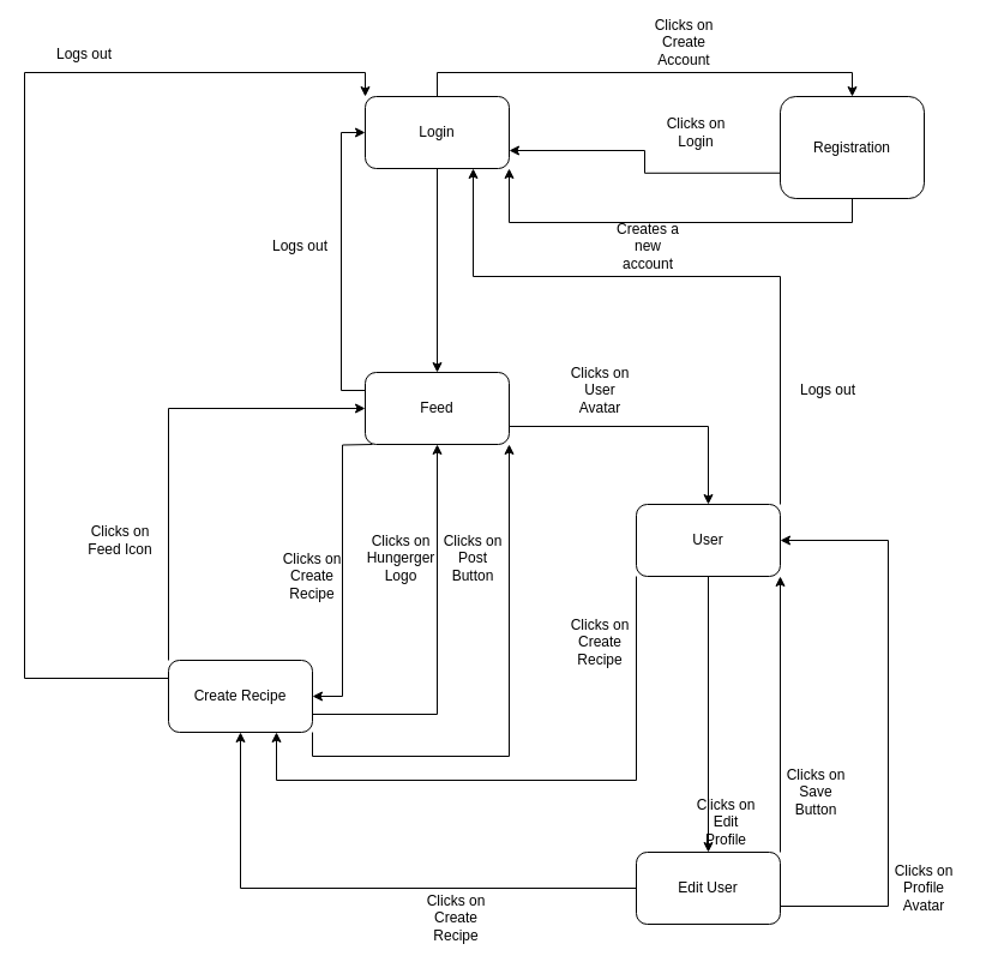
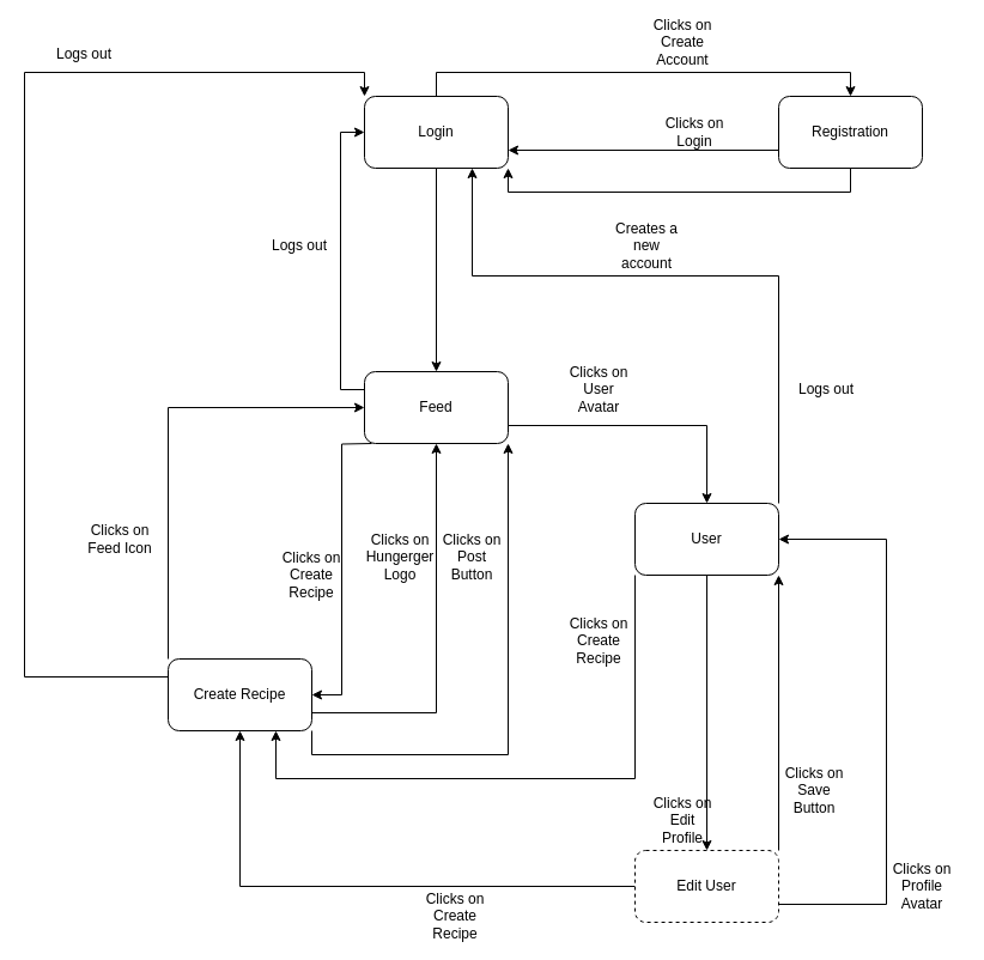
  <mxCell id="0" />
  <mxCell id="1" parent="0" />
  <mxCell id="2" style="edgeStyle=orthogonalEdgeStyle;rounded=0;orthogonalLoop=1;jettySize=auto;html=1;exitX=0.5;exitY=0;exitDx=0;exitDy=0;entryX=0.5;entryY=0;entryDx=0;entryDy=0;" edge="1" parent="1" source="4" target="7"><mxGeometry relative="1" as="geometry" /></mxCell>
  <mxCell id="3" style="edgeStyle=orthogonalEdgeStyle;rounded=0;orthogonalLoop=1;jettySize=auto;html=1;exitX=0.5;exitY=1;exitDx=0;exitDy=0;entryX=0.5;entryY=0;entryDx=0;entryDy=0;" edge="1" parent="1" source="4" target="14"><mxGeometry relative="1" as="geometry" /></mxCell>
  <mxCell id="4" value="Login" style="rounded=1;whiteSpace=wrap;html=1;" vertex="1" parent="1"><mxGeometry x="304" y="80" width="120" height="60" as="geometry" /></mxCell>
  <mxCell id="5" style="edgeStyle=orthogonalEdgeStyle;rounded=0;orthogonalLoop=1;jettySize=auto;html=1;exitX=0.5;exitY=1;exitDx=0;exitDy=0;entryX=1;entryY=1;entryDx=0;entryDy=0;" edge="1" parent="1" source="7" target="4"><mxGeometry relative="1" as="geometry" /></mxCell>
  <mxCell id="6" style="edgeStyle=orthogonalEdgeStyle;rounded=0;orthogonalLoop=1;jettySize=auto;html=1;exitX=0;exitY=0.75;exitDx=0;exitDy=0;entryX=1;entryY=0.75;entryDx=0;entryDy=0;" edge="1" parent="1" source="7" target="4"><mxGeometry relative="1" as="geometry" /></mxCell>
- <mxCell id="7" value="Registration" style="rounded=1;whiteSpace=wrap;html=1;" vertex="1" parent="1"><mxGeometry x="650" y="80" width="120" height="85" as="geometry" /></mxCell>
+ <mxCell id="7" value="Registration" style="rounded=1;whiteSpace=wrap;html=1;" vertex="1" parent="1"><mxGeometry x="650" y="80" width="120" height="60" as="geometry" /></mxCell>
  <mxCell id="8" value="Clicks on Create Account" style="text;html=1;strokeColor=none;fillColor=none;align=center;verticalAlign=middle;whiteSpace=wrap;rounded=0;" vertex="1" parent="1"><mxGeometry x="540" y="20" width="60" height="30" as="geometry" /></mxCell>
  <mxCell id="9" value="Creates a new account" style="text;html=1;strokeColor=none;fillColor=none;align=center;verticalAlign=middle;whiteSpace=wrap;rounded=0;" vertex="1" parent="1"><mxGeometry x="510" y="190" width="60" height="30" as="geometry" /></mxCell>
  <mxCell id="10" value="Clicks on Login" style="text;html=1;strokeColor=none;fillColor=none;align=center;verticalAlign=middle;whiteSpace=wrap;rounded=0;" vertex="1" parent="1"><mxGeometry x="550" y="95" width="60" height="30" as="geometry" /></mxCell>
  <mxCell id="11" style="edgeStyle=orthogonalEdgeStyle;rounded=0;orthogonalLoop=1;jettySize=auto;html=1;exitX=1;exitY=0.75;exitDx=0;exitDy=0;entryX=0.5;entryY=0;entryDx=0;entryDy=0;" edge="1" parent="1" source="14" target="18"><mxGeometry relative="1" as="geometry" /></mxCell>
  <mxCell id="12" style="edgeStyle=orthogonalEdgeStyle;rounded=0;orthogonalLoop=1;jettySize=auto;html=1;exitX=0;exitY=0.25;exitDx=0;exitDy=0;entryX=0;entryY=0.5;entryDx=0;entryDy=0;" edge="1" parent="1" source="14" target="4"><mxGeometry relative="1" as="geometry" /></mxCell>
  <mxCell id="13" style="edgeStyle=orthogonalEdgeStyle;rounded=0;orthogonalLoop=1;jettySize=auto;html=1;entryX=1;entryY=0.5;entryDx=0;entryDy=0;" edge="1" parent="1" target="25"><mxGeometry relative="1" as="geometry"><mxPoint x="280" y="460" as="targetPoint" /><mxPoint x="310" y="370" as="sourcePoint" /></mxGeometry></mxCell>
  <mxCell id="14" value="Feed" style="rounded=1;whiteSpace=wrap;html=1;" vertex="1" parent="1"><mxGeometry x="304" y="310" width="120" height="60" as="geometry" /></mxCell>
  <mxCell id="15" style="edgeStyle=orthogonalEdgeStyle;rounded=0;orthogonalLoop=1;jettySize=auto;html=1;exitX=1;exitY=0;exitDx=0;exitDy=0;entryX=0.75;entryY=1;entryDx=0;entryDy=0;" edge="1" parent="1" source="18" target="4"><mxGeometry relative="1" as="geometry"><mxPoint x="640" y="320" as="targetPoint" /><Array as="points"><mxPoint x="650" y="230" /><mxPoint x="394" y="230" /></Array></mxGeometry></mxCell>
  <mxCell id="16" style="edgeStyle=orthogonalEdgeStyle;rounded=0;orthogonalLoop=1;jettySize=auto;html=1;exitX=0;exitY=1;exitDx=0;exitDy=0;entryX=0.75;entryY=1;entryDx=0;entryDy=0;" edge="1" parent="1" source="18" target="25"><mxGeometry relative="1" as="geometry"><Array as="points"><mxPoint x="530" y="650" /><mxPoint x="230" y="650" /></Array></mxGeometry></mxCell>
  <mxCell id="17" style="edgeStyle=orthogonalEdgeStyle;rounded=0;orthogonalLoop=1;jettySize=auto;html=1;exitX=0.5;exitY=1;exitDx=0;exitDy=0;entryX=0.5;entryY=0;entryDx=0;entryDy=0;" edge="1" parent="1" source="18" target="36"><mxGeometry relative="1" as="geometry" /></mxCell>
  <mxCell id="18" value="User" style="rounded=1;whiteSpace=wrap;html=1;" vertex="1" parent="1"><mxGeometry x="530" y="420" width="120" height="60" as="geometry" /></mxCell>
  <mxCell id="19" value="Clicks on User Avatar" style="text;html=1;strokeColor=none;fillColor=none;align=center;verticalAlign=middle;whiteSpace=wrap;rounded=0;" vertex="1" parent="1"><mxGeometry x="470" y="310" width="60" height="30" as="geometry" /></mxCell>
  <mxCell id="20" value="Logs out" style="text;html=1;strokeColor=none;fillColor=none;align=center;verticalAlign=middle;whiteSpace=wrap;rounded=0;" vertex="1" parent="1"><mxGeometry x="220" y="190" width="60" height="30" as="geometry" /></mxCell>
  <mxCell id="21" style="edgeStyle=orthogonalEdgeStyle;rounded=0;orthogonalLoop=1;jettySize=auto;html=1;exitX=0;exitY=0;exitDx=0;exitDy=0;entryX=0;entryY=0.5;entryDx=0;entryDy=0;" edge="1" parent="1" source="25" target="14"><mxGeometry relative="1" as="geometry" /></mxCell>
  <mxCell id="22" style="edgeStyle=orthogonalEdgeStyle;rounded=0;orthogonalLoop=1;jettySize=auto;html=1;exitX=1;exitY=0.75;exitDx=0;exitDy=0;entryX=0.5;entryY=1;entryDx=0;entryDy=0;" edge="1" parent="1" source="25" target="14"><mxGeometry relative="1" as="geometry" /></mxCell>
  <mxCell id="23" style="edgeStyle=orthogonalEdgeStyle;rounded=0;orthogonalLoop=1;jettySize=auto;html=1;exitX=0;exitY=0.25;exitDx=0;exitDy=0;entryX=0;entryY=0;entryDx=0;entryDy=0;" edge="1" parent="1" source="25" target="4"><mxGeometry relative="1" as="geometry"><Array as="points"><mxPoint x="20" y="565" /><mxPoint x="20" y="60" /><mxPoint x="304" y="60" /></Array></mxGeometry></mxCell>
  <mxCell id="24" style="edgeStyle=orthogonalEdgeStyle;rounded=0;orthogonalLoop=1;jettySize=auto;html=1;exitX=1;exitY=1;exitDx=0;exitDy=0;entryX=1;entryY=1;entryDx=0;entryDy=0;" edge="1" parent="1" source="25" target="14"><mxGeometry relative="1" as="geometry" /></mxCell>
  <mxCell id="25" value="Create Recipe" style="rounded=1;whiteSpace=wrap;html=1;" vertex="1" parent="1"><mxGeometry x="140" y="550" width="120" height="60" as="geometry" /></mxCell>
  <mxCell id="26" value="Clicks on Create Recipe" style="text;html=1;strokeColor=none;fillColor=none;align=center;verticalAlign=middle;whiteSpace=wrap;rounded=0;" vertex="1" parent="1"><mxGeometry x="230" y="465" width="60" height="30" as="geometry" /></mxCell>
  <mxCell id="27" value="Clicks on Feed Icon" style="text;html=1;strokeColor=none;fillColor=none;align=center;verticalAlign=middle;whiteSpace=wrap;rounded=0;" vertex="1" parent="1"><mxGeometry x="70" y="435" width="60" height="30" as="geometry" /></mxCell>
  <mxCell id="28" value="Clicks on Post Button" style="text;html=1;strokeColor=none;fillColor=none;align=center;verticalAlign=middle;whiteSpace=wrap;rounded=0;" vertex="1" parent="1"><mxGeometry x="364" y="450" width="60" height="30" as="geometry" /></mxCell>
  <mxCell id="29" value="Logs out" style="text;html=1;strokeColor=none;fillColor=none;align=center;verticalAlign=middle;whiteSpace=wrap;rounded=0;" vertex="1" parent="1"><mxGeometry x="40" y="30" width="60" height="30" as="geometry" /></mxCell>
  <mxCell id="30" value="Clicks on Hungerger Logo" style="text;html=1;strokeColor=none;fillColor=none;align=center;verticalAlign=middle;whiteSpace=wrap;rounded=0;" vertex="1" parent="1"><mxGeometry x="304" y="450" width="60" height="30" as="geometry" /></mxCell>
  <mxCell id="31" value="Logs out" style="text;html=1;strokeColor=none;fillColor=none;align=center;verticalAlign=middle;whiteSpace=wrap;rounded=0;" vertex="1" parent="1"><mxGeometry x="660" y="310" width="60" height="30" as="geometry" /></mxCell>
  <mxCell id="32" value="Clicks on Create Recipe" style="text;html=1;strokeColor=none;fillColor=none;align=center;verticalAlign=middle;whiteSpace=wrap;rounded=0;" vertex="1" parent="1"><mxGeometry x="470" y="520" width="60" height="30" as="geometry" /></mxCell>
  <mxCell id="33" style="edgeStyle=orthogonalEdgeStyle;rounded=0;orthogonalLoop=1;jettySize=auto;html=1;exitX=0;exitY=0.5;exitDx=0;exitDy=0;entryX=0.5;entryY=1;entryDx=0;entryDy=0;" edge="1" parent="1" source="36" target="25"><mxGeometry relative="1" as="geometry" /></mxCell>
  <mxCell id="34" style="edgeStyle=orthogonalEdgeStyle;rounded=0;orthogonalLoop=1;jettySize=auto;html=1;exitX=1;exitY=0;exitDx=0;exitDy=0;entryX=1;entryY=1;entryDx=0;entryDy=0;" edge="1" parent="1" source="36" target="18"><mxGeometry relative="1" as="geometry"><mxPoint x="680" y="670" as="targetPoint" /></mxGeometry></mxCell>
  <mxCell id="35" style="edgeStyle=orthogonalEdgeStyle;rounded=0;orthogonalLoop=1;jettySize=auto;html=1;exitX=1;exitY=0.75;exitDx=0;exitDy=0;entryX=1;entryY=0.5;entryDx=0;entryDy=0;" edge="1" parent="1" source="36" target="18"><mxGeometry relative="1" as="geometry"><Array as="points"><mxPoint x="740" y="755" /><mxPoint x="740" y="450" /></Array></mxGeometry></mxCell>
- <mxCell id="36" value="Edit User" style="rounded=1;whiteSpace=wrap;html=1;" vertex="1" parent="1"><mxGeometry x="530" y="710" width="120" height="60" as="geometry" /></mxCell>
- <mxCell id="37" value="Clicks on Edit Profile" style="text;html=1;strokeColor=none;fillColor=none;align=center;verticalAlign=middle;whiteSpace=wrap;rounded=0;" vertex="1" parent="1"><mxGeometry x="575" y="670" width="60" height="30" as="geometry" /></mxCell>
+ <mxCell id="36" value="Edit User" style="rounded=1;whiteSpace=wrap;html=1;dashed=1;" vertex="1" parent="1"><mxGeometry x="530" y="710" width="120" height="60" as="geometry" /></mxCell>
+ <mxCell id="37" value="Clicks on Edit Profile" style="text;html=1;strokeColor=none;fillColor=none;align=center;verticalAlign=middle;whiteSpace=wrap;rounded=0;" vertex="1" parent="1"><mxGeometry x="540" y="670" width="60" height="30" as="geometry" /></mxCell>
  <mxCell id="38" value="Clicks on Create Recipe" style="text;html=1;strokeColor=none;fillColor=none;align=center;verticalAlign=middle;whiteSpace=wrap;rounded=0;" vertex="1" parent="1"><mxGeometry x="350" y="750" width="60" height="30" as="geometry" /></mxCell>
  <mxCell id="39" value="Clicks on Save Button" style="text;html=1;strokeColor=none;fillColor=none;align=center;verticalAlign=middle;whiteSpace=wrap;rounded=0;" vertex="1" parent="1"><mxGeometry x="650" y="645" width="60" height="30" as="geometry" /></mxCell>
  <mxCell id="40" value="Clicks on Profile Avatar" style="text;html=1;strokeColor=none;fillColor=none;align=center;verticalAlign=middle;whiteSpace=wrap;rounded=0;" vertex="1" parent="1"><mxGeometry x="740" y="725" width="60" height="30" as="geometry" /></mxCell>
